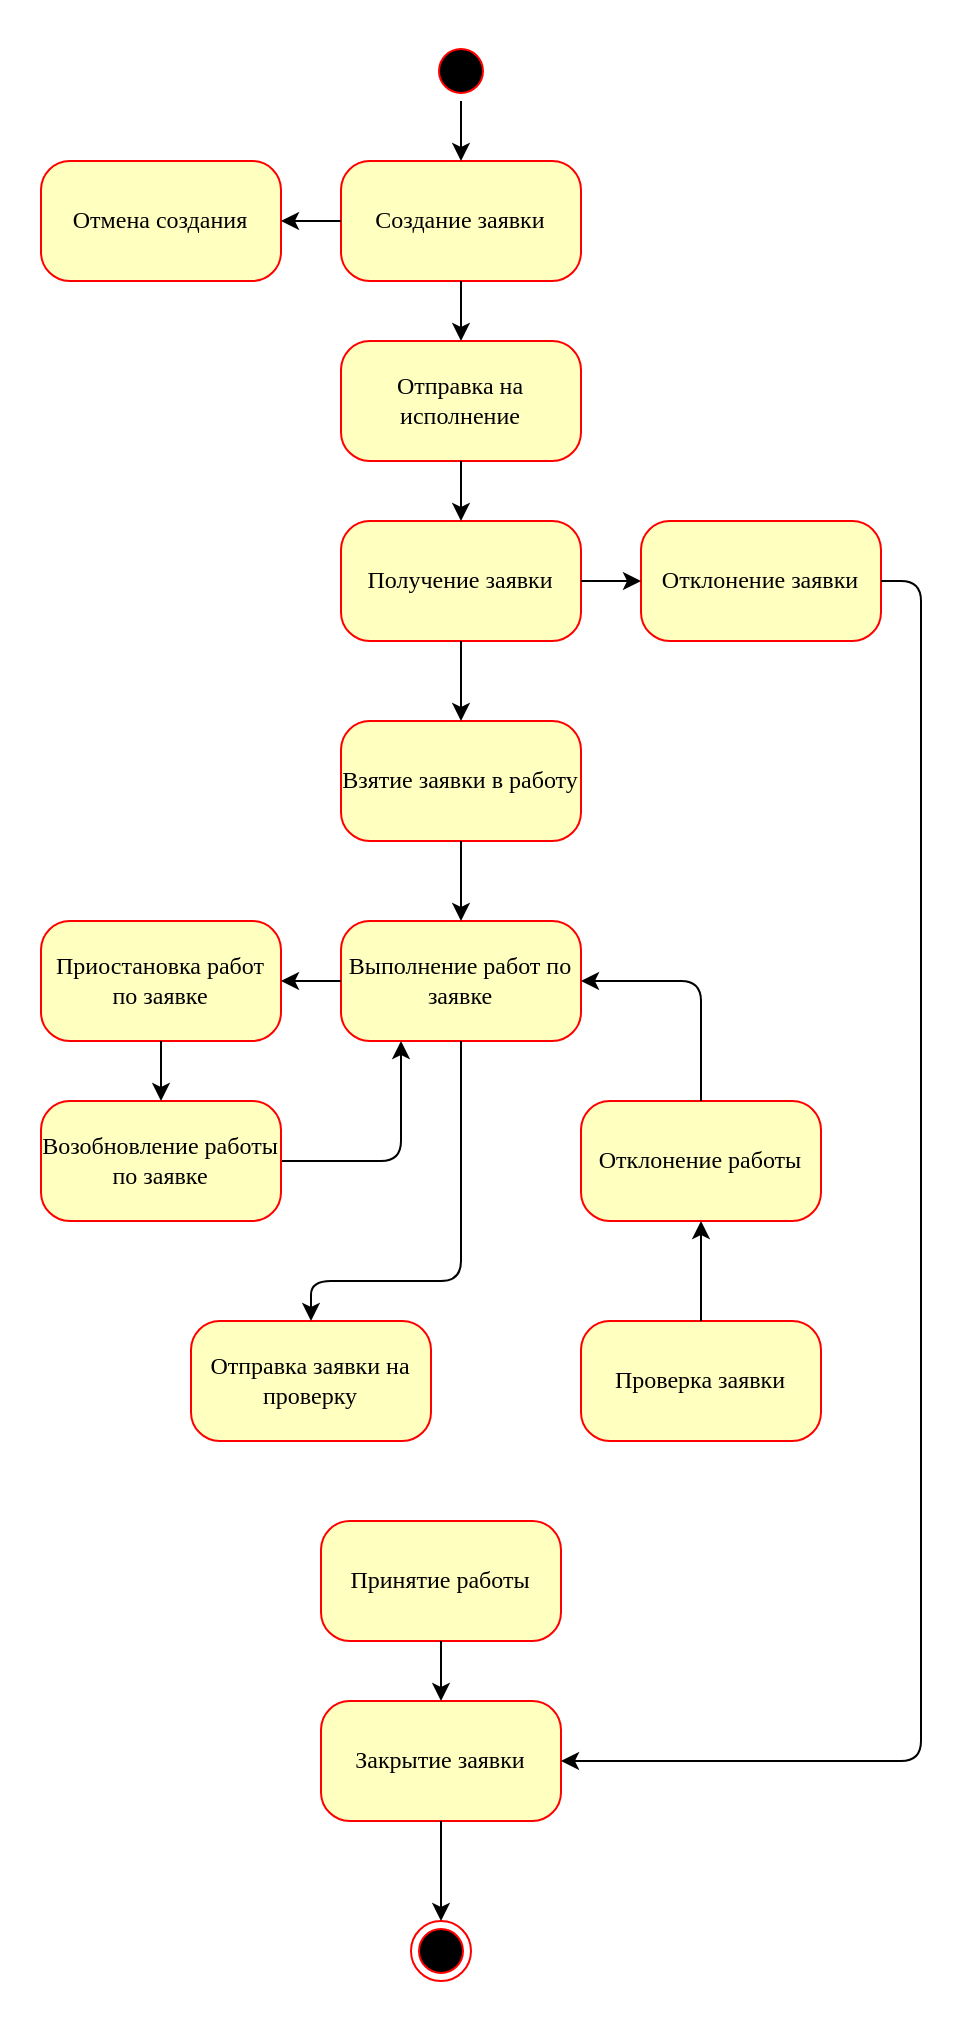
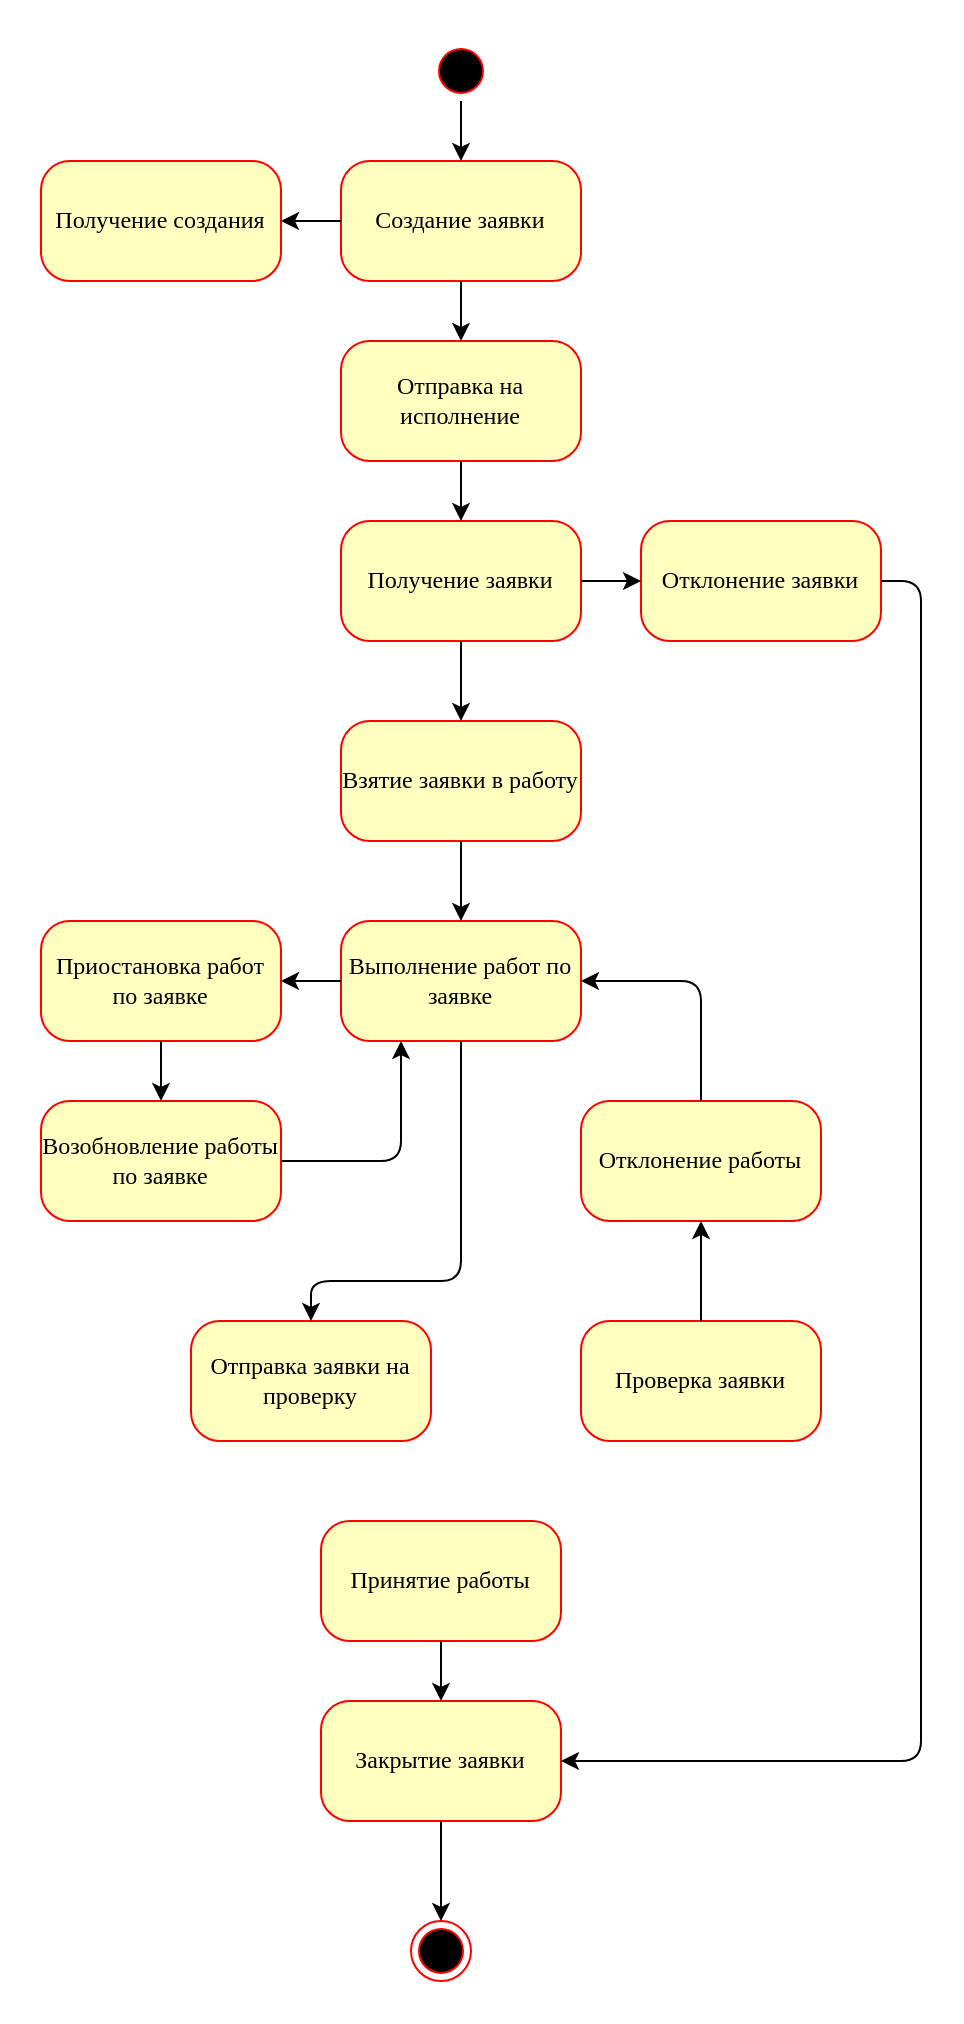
  <mxCell id="0" />
  <mxCell id="1" parent="0" />
  <mxCell id="2" value="" style="group" vertex="1" connectable="0" parent="1"><mxGeometry x="20" y="20" width="440" height="970" as="geometry" /></mxCell>
  <mxCell id="3" value="" style="ellipse;html=1;shape=startState;fillColor=#000000;strokeColor=#ff0000;rounded=1;shadow=0;comic=0;labelBackgroundColor=none;fontFamily=Verdana;fontSize=12;fontColor=#000000;align=center;direction=south;" parent="2" vertex="1"><mxGeometry x="195" width="30" height="30" as="geometry" /></mxCell>
  <mxCell id="4" value="Создание заявки" style="rounded=1;whiteSpace=wrap;html=1;arcSize=24;fillColor=#ffffc0;strokeColor=#ff0000;shadow=0;comic=0;labelBackgroundColor=none;fontFamily=Verdana;fontSize=12;fontColor=#000000;align=center;" parent="2" vertex="1"><mxGeometry x="150" y="60" width="120" height="60" as="geometry" /></mxCell>
  <mxCell id="5" style="edgeStyle=orthogonalEdgeStyle;html=1;labelBackgroundColor=none;endArrow=classic;endSize=6;strokeColor=#000000;fontFamily=Verdana;fontSize=12;align=left;endFill=1;" parent="2" source="3" target="4" edge="1"><mxGeometry x="-230" y="150" as="geometry" /></mxCell>
  <mxCell id="6" value="Отправка на исполнение" style="rounded=1;whiteSpace=wrap;html=1;arcSize=24;fillColor=#ffffc0;strokeColor=#ff0000;shadow=0;comic=0;labelBackgroundColor=none;fontFamily=Verdana;fontSize=12;fontColor=#000000;align=center;" vertex="1" parent="2"><mxGeometry x="150" y="150" width="120" height="60" as="geometry" /></mxCell>
  <mxCell id="7" value="" style="edgeStyle=orthogonalEdgeStyle;rounded=1;orthogonalLoop=1;jettySize=auto;html=1;exitX=0.5;exitY=1;exitDx=0;exitDy=0;entryX=0.5;entryY=0;entryDx=0;entryDy=0;" edge="1" parent="2" source="4" target="6"><mxGeometry x="-230" y="150" as="geometry" /></mxCell>
- <mxCell id="8" value="Отмена создания" style="rounded=1;whiteSpace=wrap;html=1;arcSize=24;fillColor=#ffffc0;strokeColor=#ff0000;shadow=0;comic=0;labelBackgroundColor=none;fontFamily=Verdana;fontSize=12;fontColor=#000000;align=center;" vertex="1" parent="2"><mxGeometry y="60" width="120" height="60" as="geometry" /></mxCell>
+ <mxCell id="8" value="Получение создания" style="rounded=1;whiteSpace=wrap;html=1;arcSize=24;fillColor=#ffffc0;strokeColor=#ff0000;shadow=0;comic=0;labelBackgroundColor=none;fontFamily=Verdana;fontSize=12;fontColor=#000000;align=center;" vertex="1" parent="2"><mxGeometry y="60" width="120" height="60" as="geometry" /></mxCell>
  <mxCell id="9" value="" style="edgeStyle=orthogonalEdgeStyle;rounded=1;orthogonalLoop=1;jettySize=auto;html=1;endArrow=classic;endFill=1;endSize=6;strokeColor=#000000;entryX=1;entryY=0.5;entryDx=0;entryDy=0;exitX=0;exitY=0.5;exitDx=0;exitDy=0;" edge="1" parent="2" source="4" target="8"><mxGeometry x="-230" y="150" as="geometry"><Array as="points"><mxPoint x="140" y="90" /><mxPoint x="140" y="90" /></Array></mxGeometry></mxCell>
  <mxCell id="10" value="Получение заявки" style="rounded=1;whiteSpace=wrap;html=1;arcSize=24;fillColor=#ffffc0;strokeColor=#ff0000;shadow=0;comic=0;labelBackgroundColor=none;fontFamily=Verdana;fontSize=12;fontColor=#000000;align=center;" vertex="1" parent="2"><mxGeometry x="150" y="240" width="120" height="60" as="geometry" /></mxCell>
  <mxCell id="11" value="" style="edgeStyle=orthogonalEdgeStyle;rounded=1;orthogonalLoop=1;jettySize=auto;html=1;endArrow=classic;endFill=1;endSize=6;strokeColor=#000000;" edge="1" parent="2" source="6" target="10"><mxGeometry x="-230" y="150" as="geometry" /></mxCell>
  <mxCell id="12" value="Взятие заявки в работу" style="whiteSpace=wrap;html=1;rounded=1;shadow=0;fontFamily=Verdana;strokeColor=#ff0000;fillColor=#ffffc0;arcSize=24;comic=0;" vertex="1" parent="2"><mxGeometry x="150" y="340" width="120" height="60" as="geometry" /></mxCell>
  <mxCell id="13" value="" style="edgeStyle=orthogonalEdgeStyle;rounded=1;orthogonalLoop=1;jettySize=auto;html=1;endArrow=classic;endFill=1;endSize=6;strokeColor=#000000;exitX=0.5;exitY=1;exitDx=0;exitDy=0;entryX=0.5;entryY=0;entryDx=0;entryDy=0;" edge="1" parent="2" source="10" target="12"><mxGeometry x="-230" y="150" as="geometry"><mxPoint x="186" y="480" as="targetPoint" /></mxGeometry></mxCell>
  <mxCell id="14" value="Отклонение заявки" style="whiteSpace=wrap;html=1;rounded=1;shadow=0;fontFamily=Verdana;strokeColor=#ff0000;fillColor=#ffffc0;arcSize=24;comic=0;" vertex="1" parent="2"><mxGeometry x="300" y="240" width="120" height="60" as="geometry" /></mxCell>
  <mxCell id="15" value="" style="edgeStyle=orthogonalEdgeStyle;rounded=1;orthogonalLoop=1;jettySize=auto;html=1;endArrow=classic;endFill=1;endSize=6;strokeColor=#000000;exitX=1;exitY=0.5;exitDx=0;exitDy=0;entryX=0;entryY=0.5;entryDx=0;entryDy=0;" edge="1" parent="2" source="10" target="14"><mxGeometry x="-230" y="150" as="geometry"><mxPoint x="320" y="330" as="targetPoint" /><Array as="points" /></mxGeometry></mxCell>
  <mxCell id="16" value="Выполнение работ по заявке" style="whiteSpace=wrap;html=1;rounded=1;shadow=0;fontFamily=Verdana;strokeColor=#ff0000;fillColor=#ffffc0;arcSize=24;comic=0;" vertex="1" parent="2"><mxGeometry x="150" y="440" width="120" height="60" as="geometry" /></mxCell>
  <mxCell id="17" value="" style="edgeStyle=orthogonalEdgeStyle;rounded=1;orthogonalLoop=1;jettySize=auto;html=1;endArrow=classic;endFill=1;endSize=6;strokeColor=#000000;" edge="1" parent="2" source="12" target="16"><mxGeometry x="-230" y="150" as="geometry" /></mxCell>
  <mxCell id="18" value="Отправка заявки на проверку" style="whiteSpace=wrap;html=1;rounded=1;shadow=0;fontFamily=Verdana;strokeColor=#ff0000;fillColor=#ffffc0;arcSize=24;comic=0;" vertex="1" parent="2"><mxGeometry x="75" y="640" width="120" height="60" as="geometry" /></mxCell>
  <mxCell id="19" value="" style="edgeStyle=orthogonalEdgeStyle;rounded=1;orthogonalLoop=1;jettySize=auto;html=1;endArrow=classic;endFill=1;endSize=6;strokeColor=#000000;exitX=0.5;exitY=1;exitDx=0;exitDy=0;" edge="1" parent="2" source="16" target="18"><mxGeometry x="-230" y="150" as="geometry"><Array as="points"><mxPoint x="210" y="620" /><mxPoint x="135" y="620" /></Array></mxGeometry></mxCell>
  <mxCell id="20" value="Приостановка работ по заявке" style="whiteSpace=wrap;html=1;rounded=1;shadow=0;fontFamily=Verdana;strokeColor=#ff0000;fillColor=#ffffc0;arcSize=24;comic=0;" vertex="1" parent="2"><mxGeometry y="440" width="120" height="60" as="geometry" /></mxCell>
  <mxCell id="21" value="" style="edgeStyle=orthogonalEdgeStyle;rounded=1;orthogonalLoop=1;jettySize=auto;html=1;endArrow=classic;endFill=1;endSize=6;strokeColor=#000000;" edge="1" parent="2" source="16" target="20"><mxGeometry x="-230" y="150" as="geometry" /></mxCell>
  <mxCell id="22" value="" style="edgeStyle=orthogonalEdgeStyle;rounded=1;orthogonalLoop=1;jettySize=auto;html=1;endArrow=classic;endFill=1;endSize=6;strokeColor=#000000;entryX=0.25;entryY=1;entryDx=0;entryDy=0;exitX=1;exitY=0.5;exitDx=0;exitDy=0;" edge="1" parent="2" source="23" target="16"><mxGeometry x="-230" y="150" as="geometry"><mxPoint x="770" y="260" as="targetPoint" /><Array as="points"><mxPoint x="180" y="560" /></Array></mxGeometry></mxCell>
  <mxCell id="23" value="Возобновление работы по заявке" style="whiteSpace=wrap;html=1;rounded=1;shadow=0;fontFamily=Verdana;strokeColor=#ff0000;fillColor=#ffffc0;arcSize=24;comic=0;" vertex="1" parent="2"><mxGeometry y="530" width="120" height="60" as="geometry" /></mxCell>
  <mxCell id="24" value="" style="edgeStyle=orthogonalEdgeStyle;rounded=1;orthogonalLoop=1;jettySize=auto;html=1;endArrow=classic;endFill=1;endSize=6;strokeColor=#000000;" edge="1" parent="2" source="20" target="23"><mxGeometry x="-230" y="150" as="geometry" /></mxCell>
  <mxCell id="25" value="Проверка заявки" style="whiteSpace=wrap;html=1;rounded=1;shadow=0;fontFamily=Verdana;strokeColor=#ff0000;fillColor=#ffffc0;arcSize=24;comic=0;" vertex="1" parent="2"><mxGeometry x="270" y="640" width="120" height="60" as="geometry" /></mxCell>
  <mxCell id="26" value="Принятие работы" style="whiteSpace=wrap;html=1;rounded=1;shadow=0;fontFamily=Verdana;strokeColor=#ff0000;fillColor=#ffffc0;arcSize=24;comic=0;" vertex="1" parent="2"><mxGeometry x="140" y="740" width="120" height="60" as="geometry" /></mxCell>
  <mxCell id="27" value="Закрытие заявки" style="whiteSpace=wrap;html=1;rounded=1;shadow=0;fontFamily=Verdana;strokeColor=#ff0000;fillColor=#ffffc0;arcSize=24;comic=0;" vertex="1" parent="2"><mxGeometry x="140" y="830" width="120" height="60" as="geometry" /></mxCell>
  <mxCell id="28" value="" style="edgeStyle=orthogonalEdgeStyle;rounded=1;orthogonalLoop=1;jettySize=auto;html=1;endArrow=classic;endFill=1;endSize=6;strokeColor=#000000;" edge="1" parent="2" source="26" target="27"><mxGeometry x="-230" y="150" as="geometry" /></mxCell>
  <mxCell id="29" value="Отклонение работы" style="whiteSpace=wrap;html=1;rounded=1;shadow=0;fontFamily=Verdana;strokeColor=#ff0000;fillColor=#ffffc0;arcSize=24;comic=0;" vertex="1" parent="2"><mxGeometry x="270" y="530" width="120" height="60" as="geometry" /></mxCell>
  <mxCell id="30" value="" style="endArrow=classic;html=1;rounded=1;endSize=6;strokeColor=#000000;exitX=0.5;exitY=0;exitDx=0;exitDy=0;entryX=1;entryY=0.5;entryDx=0;entryDy=0;edgeStyle=orthogonalEdgeStyle;" edge="1" parent="2" source="29" target="16"><mxGeometry x="-230" y="150" width="50" height="50" as="geometry"><mxPoint x="600" y="390" as="sourcePoint" /><mxPoint x="650" y="340" as="targetPoint" /><Array as="points"><mxPoint x="330" y="470" /></Array></mxGeometry></mxCell>
  <mxCell id="31" value="" style="edgeStyle=orthogonalEdgeStyle;rounded=1;orthogonalLoop=1;jettySize=auto;html=1;endArrow=classic;endFill=1;endSize=6;strokeColor=#000000;" edge="1" parent="2" source="25" target="29"><mxGeometry x="-230" y="150" as="geometry" /></mxCell>
  <mxCell id="32" value="" style="endArrow=classic;html=1;rounded=1;endSize=6;strokeColor=#000000;edgeStyle=orthogonalEdgeStyle;exitX=1;exitY=0.5;exitDx=0;exitDy=0;entryX=1;entryY=0.5;entryDx=0;entryDy=0;" edge="1" parent="2" source="14" target="27"><mxGeometry x="-230" y="150" width="50" height="50" as="geometry"><mxPoint x="760" y="480" as="sourcePoint" /><mxPoint x="810" y="430" as="targetPoint" /><Array as="points"><mxPoint x="440" y="270" /><mxPoint x="440" y="860" /></Array></mxGeometry></mxCell>
  <mxCell id="33" value="" style="ellipse;html=1;shape=endState;fillColor=#000000;strokeColor=#ff0000;direction=south;" vertex="1" parent="2"><mxGeometry x="185" y="940" width="30" height="30" as="geometry" /></mxCell>
  <mxCell id="34" value="" style="edgeStyle=orthogonalEdgeStyle;rounded=1;orthogonalLoop=1;jettySize=auto;html=1;endArrow=classic;endFill=1;endSize=6;strokeColor=#000000;entryX=0;entryY=0.5;entryDx=0;entryDy=0;exitX=0.5;exitY=1;exitDx=0;exitDy=0;" edge="1" parent="2" source="27" target="33"><mxGeometry x="-230" y="150" as="geometry"><mxPoint x="1240" y="410" as="targetPoint" /></mxGeometry></mxCell>
